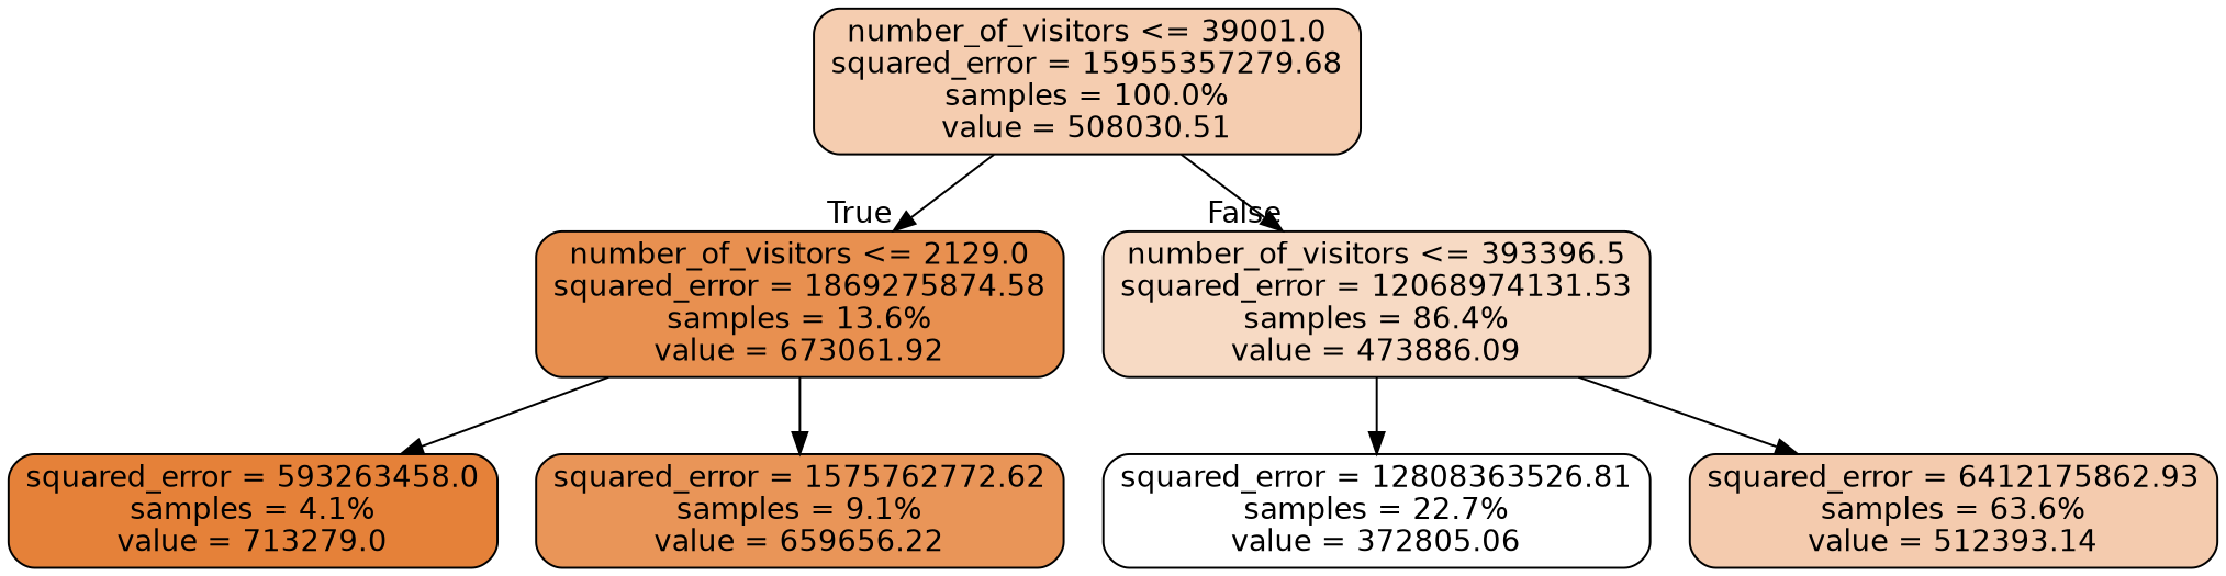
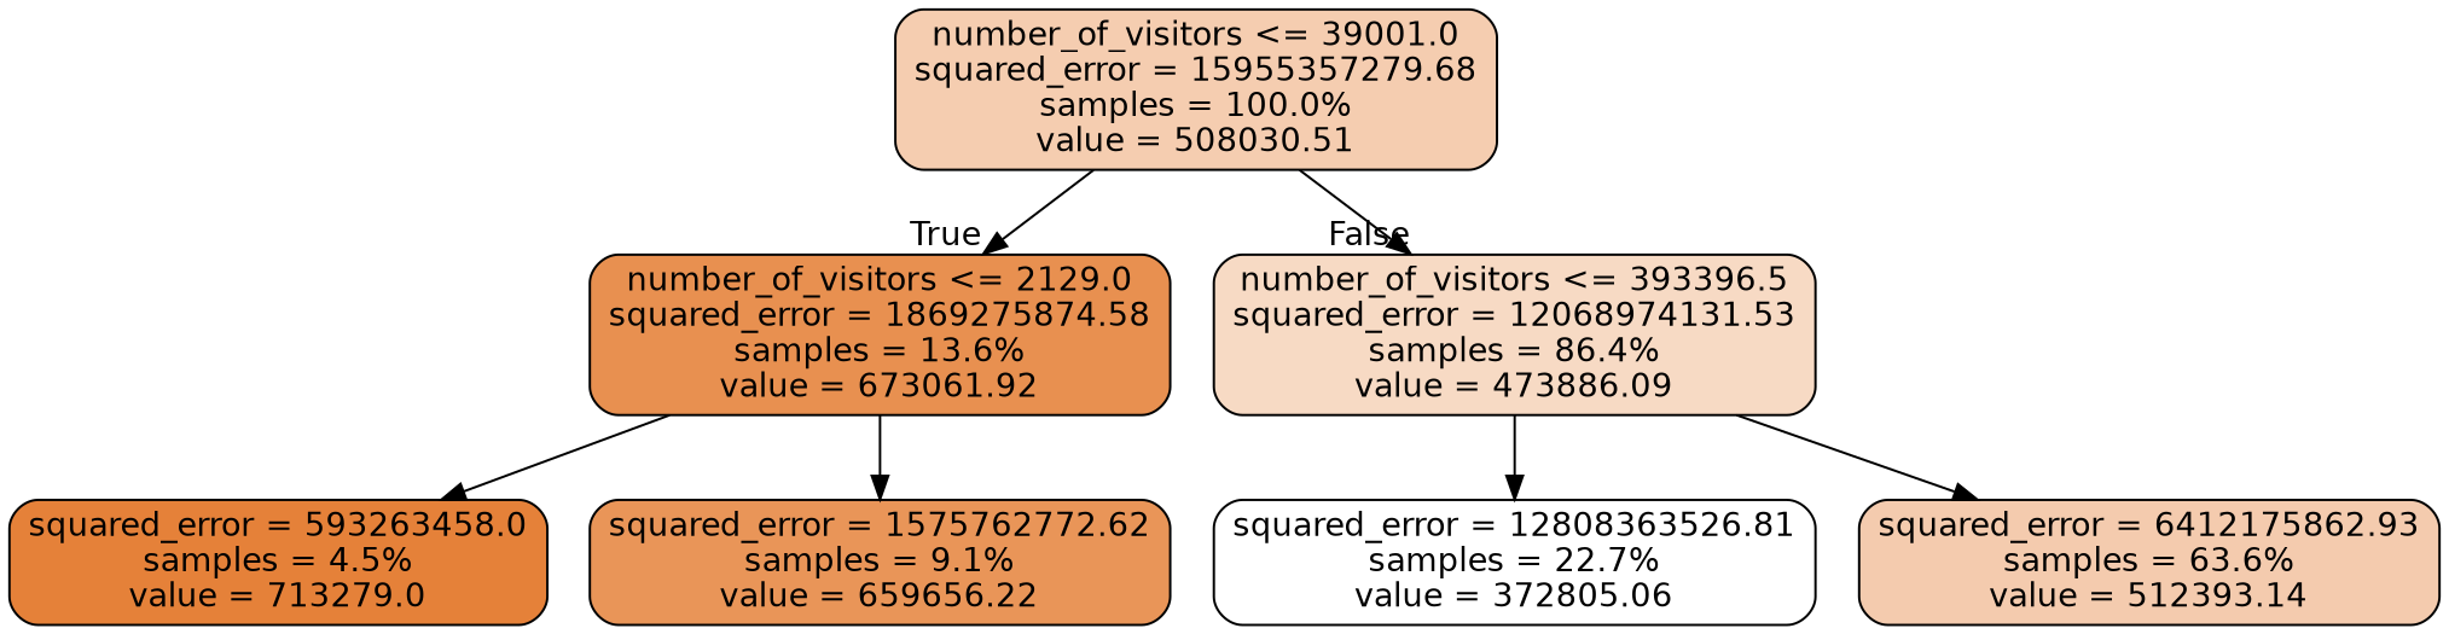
  digraph {
    node [color=black fontname=helvetica shape=box style="filled, rounded"]
    edge [fontname=helvetica]
    n1 [fillcolor="#f5cdb0" label="number_of_visitors <= 39001.0\nsquared_error = 15955357279.68\nsamples = 100.0%\nvalue = 508030.51"]
    n2 [fillcolor="#e89050" label="number_of_visitors <= 2129.0\nsquared_error = 1869275874.58\nsamples = 13.6%\nvalue = 673061.92"]
    n3 [fillcolor="#f7dac4" label="number_of_visitors <= 393396.5\nsquared_error = 12068974131.53\nsamples = 86.4%\nvalue = 473886.09"]
-   n4 [fillcolor="#e58139" label="squared_error = 593263458.0\nsamples = 4.1%\nvalue = 713279.0"]
+   n4 [fillcolor="#e58139" label="squared_error = 593263458.0\nsamples = 4.5%\nvalue = 713279.0"]
    n5 [fillcolor="#e99558" label="squared_error = 1575762772.62\nsamples = 9.1%\nvalue = 659656.22"]
    n6 [fillcolor="#ffffff" label="squared_error = 12808363526.81\nsamples = 22.7%\nvalue = 372805.06"]
    n7 [fillcolor="#f4cbae" label="squared_error = 6412175862.93\nsamples = 63.6%\nvalue = 512393.14"]
    n1 -> n2 [headlabel=True labelangle=45 labeldistance=2.5]
    n1 -> n3 [headlabel=False labelangle=-45 labeldistance=2.5]
    n2 -> n4
    n2 -> n5
    n3 -> n6
    n3 -> n7
  }
